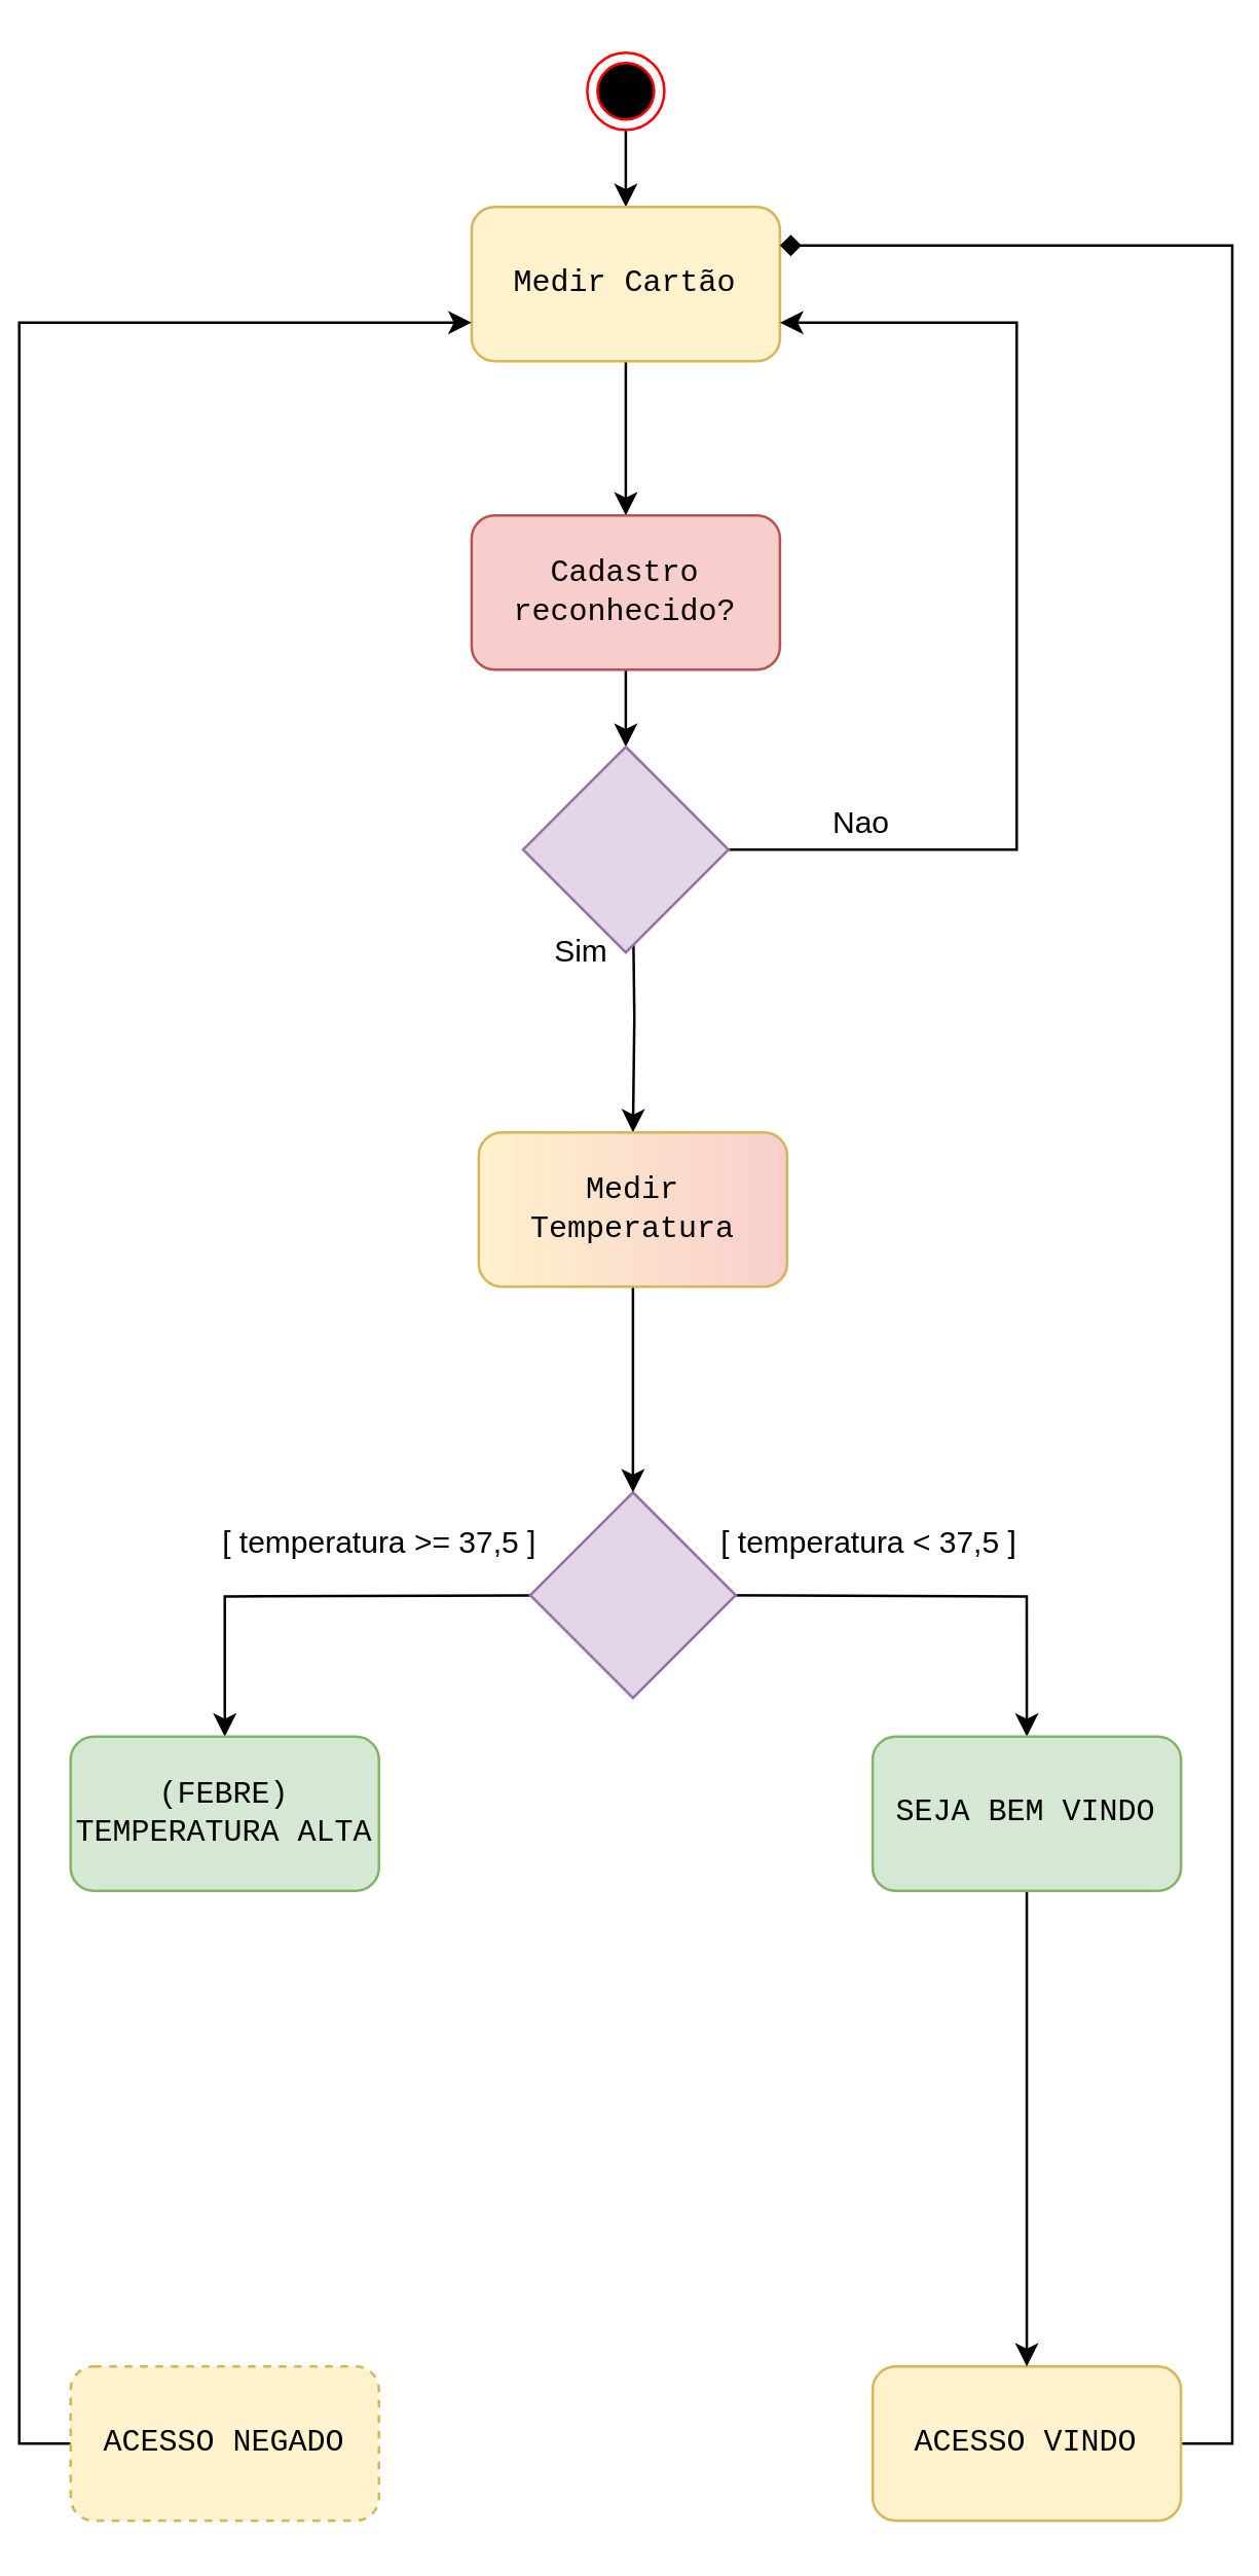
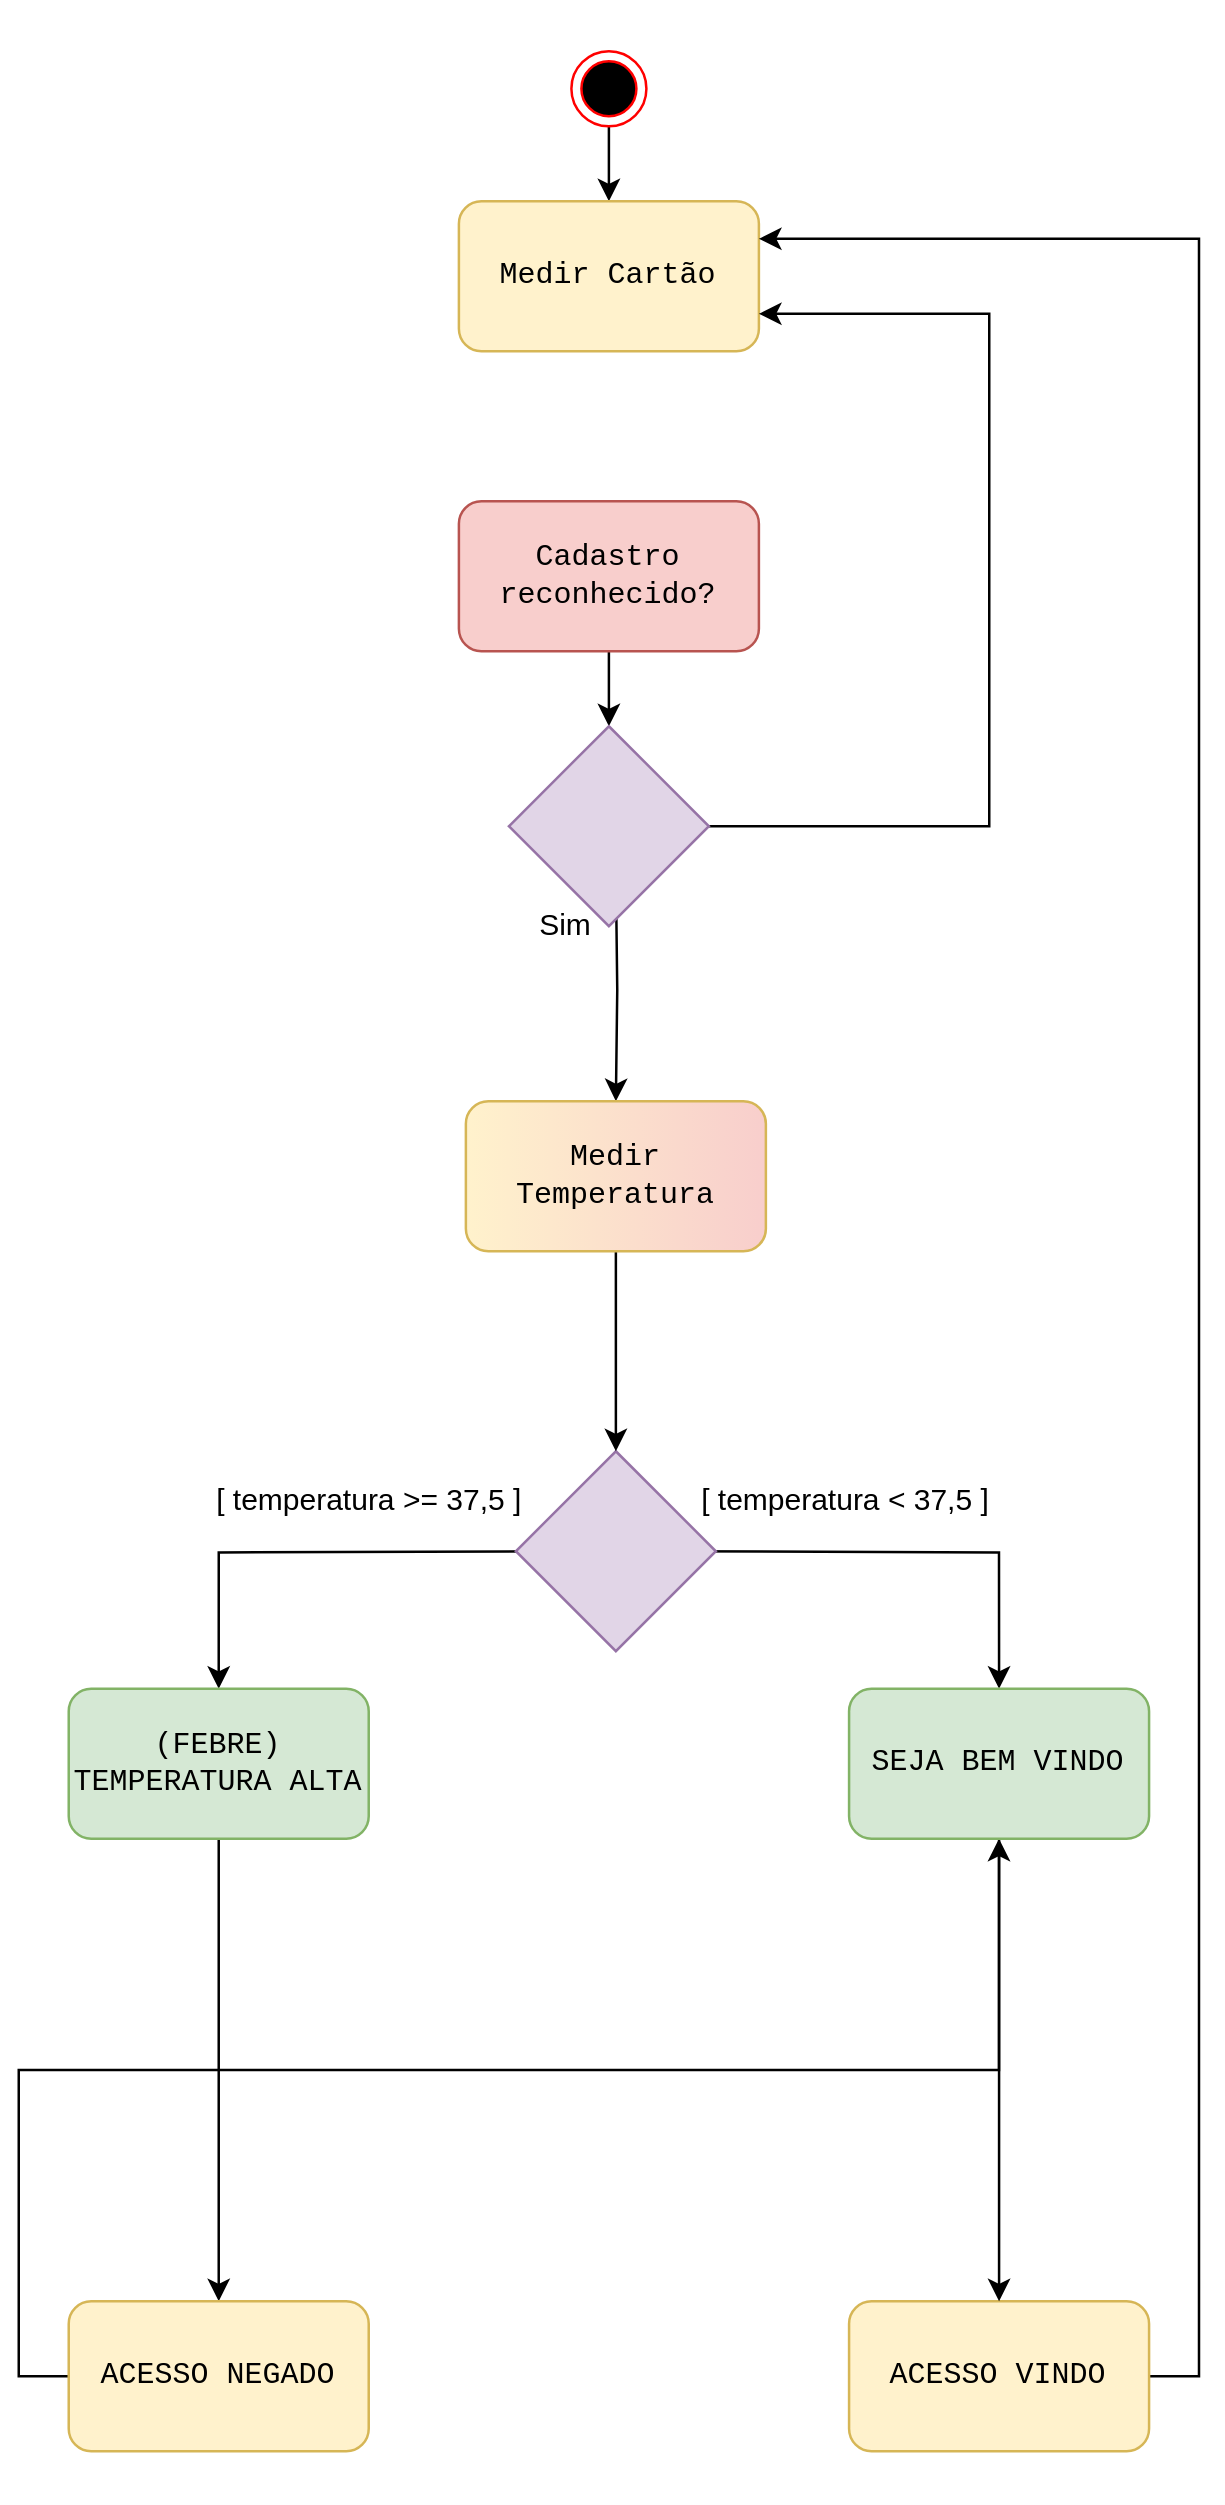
  <mxCell id="0" />
  <mxCell id="1" parent="0" />
  <mxCell id="2" style="edgeStyle=orthogonalEdgeStyle;rounded=0;orthogonalLoop=1;jettySize=auto;html=1;exitX=0.5;exitY=1;exitDx=0;exitDy=0;entryX=0.5;entryY=0;entryDx=0;entryDy=0;" parent="1" source="3" target="5" edge="1"><mxGeometry relative="1" as="geometry" /></mxCell>
  <mxCell id="3" value="" style="ellipse;html=1;shape=endState;fillColor=#000000;strokeColor=#ff0000;labelBackgroundColor=none;fontFamily=Courier New;fontSize=9;align=center;" parent="1" vertex="1"><mxGeometry x="222.06" y="20" width="30" height="30" as="geometry" /></mxCell>
- <mxCell id="4" style="edgeStyle=orthogonalEdgeStyle;rounded=0;orthogonalLoop=1;jettySize=auto;html=1;exitX=0.5;exitY=1;exitDx=0;exitDy=0;entryX=0.5;entryY=0;entryDx=0;entryDy=0;" parent="1" source="5" target="12" edge="1"><mxGeometry relative="1" as="geometry" /></mxCell>
  <mxCell id="5" value="Medir Cartão" style="rounded=1;whiteSpace=wrap;html=1;labelBackgroundColor=none;fontFamily=Courier New;align=center;fillColor=#fff2cc;strokeColor=#d6b656;" parent="1" vertex="1"><mxGeometry x="177.06" y="80" width="120" height="60" as="geometry" /></mxCell>
  <mxCell id="6" style="edgeStyle=orthogonalEdgeStyle;rounded=0;orthogonalLoop=1;jettySize=auto;html=1;exitX=0;exitY=0.5;exitDx=0;exitDy=0;entryX=0.5;entryY=0;entryDx=0;entryDy=0;" parent="1" target="10" edge="1"><mxGeometry relative="1" as="geometry"><mxPoint x="210.99" y="620" as="sourcePoint" /></mxGeometry></mxCell>
  <mxCell id="7" style="edgeStyle=orthogonalEdgeStyle;rounded=0;orthogonalLoop=1;jettySize=auto;html=1;exitX=1;exitY=0.5;exitDx=0;exitDy=0;entryX=0.5;entryY=0;entryDx=0;entryDy=0;" parent="1" target="27" edge="1"><mxGeometry relative="1" as="geometry"><mxPoint x="260.99" y="620" as="sourcePoint" /><mxPoint x="397.13" y="665" as="targetPoint" /></mxGeometry></mxCell>
  <mxCell id="8" value="" style="rhombus;whiteSpace=wrap;html=1;labelBackgroundColor=none;fontFamily=Courier New;align=center;fillColor=#e1d5e7;strokeColor=#9673a6;" parent="1" vertex="1"><mxGeometry x="199.85" y="580" width="80" height="80" as="geometry" /></mxCell>
+ <mxCell id="9" style="edgeStyle=orthogonalEdgeStyle;rounded=0;orthogonalLoop=1;jettySize=auto;html=1;exitX=0.5;exitY=1;exitDx=0;exitDy=0;entryX=0.5;entryY=0;entryDx=0;entryDy=0;" parent="1" source="10" target="23" edge="1"><mxGeometry relative="1" as="geometry" /></mxCell>
  <mxCell id="10" value="(FEBRE)&lt;br&gt;TEMPERATURA ALTA" style="rounded=1;whiteSpace=wrap;html=1;labelBackgroundColor=none;fontFamily=Courier New;align=center;fillColor=#d5e8d4;strokeColor=#82b366;" parent="1" vertex="1"><mxGeometry x="20.99" y="675" width="120" height="60" as="geometry" /></mxCell>
  <mxCell id="11" style="edgeStyle=orthogonalEdgeStyle;rounded=0;orthogonalLoop=1;jettySize=auto;html=1;exitX=0.5;exitY=1;exitDx=0;exitDy=0;entryX=0.5;entryY=0;entryDx=0;entryDy=0;" parent="1" source="12" target="15" edge="1"><mxGeometry relative="1" as="geometry" /></mxCell>
  <mxCell id="12" value="Cadastro reconhecido?" style="rounded=1;whiteSpace=wrap;html=1;labelBackgroundColor=none;fontFamily=Courier New;align=center;fillColor=#f8cecc;strokeColor=#b85450;" parent="1" vertex="1"><mxGeometry x="177.06" y="200" width="120" height="60" as="geometry" /></mxCell>
  <mxCell id="13" style="edgeStyle=orthogonalEdgeStyle;rounded=0;orthogonalLoop=1;jettySize=auto;html=1;exitX=0.5;exitY=1;exitDx=0;exitDy=0;entryX=0.5;entryY=0;entryDx=0;entryDy=0;" parent="1" target="19" edge="1"><mxGeometry relative="1" as="geometry"><mxPoint x="239.85" y="350" as="sourcePoint" /><mxPoint x="239.85" y="420" as="targetPoint" /></mxGeometry></mxCell>
  <mxCell id="14" style="edgeStyle=orthogonalEdgeStyle;rounded=0;orthogonalLoop=1;jettySize=auto;html=1;exitX=1;exitY=0.5;exitDx=0;exitDy=0;entryX=1;entryY=0.75;entryDx=0;entryDy=0;" parent="1" source="15" target="5" edge="1"><mxGeometry relative="1" as="geometry"><Array as="points"><mxPoint x="389.2" y="330" /><mxPoint x="389.2" y="125" /></Array></mxGeometry></mxCell>
  <mxCell id="15" value="" style="rhombus;whiteSpace=wrap;html=1;labelBackgroundColor=none;fontFamily=Courier New;align=center;fillColor=#e1d5e7;strokeColor=#9673a6;" parent="1" vertex="1"><mxGeometry x="197.06" y="290" width="80" height="80" as="geometry" /></mxCell>
  <mxCell id="16" value="Sim" style="text;html=1;strokeColor=none;fillColor=none;align=center;verticalAlign=middle;whiteSpace=wrap;rounded=0;" parent="1" vertex="1"><mxGeometry x="199.85" y="360" width="40" height="20" as="geometry" /></mxCell>
- <mxCell id="17" value="Nao" style="text;html=1;strokeColor=none;fillColor=none;align=center;verticalAlign=middle;whiteSpace=wrap;rounded=0;" parent="1" vertex="1"><mxGeometry x="309.2" y="310" width="40" height="20" as="geometry" /></mxCell>
  <mxCell id="18" style="edgeStyle=orthogonalEdgeStyle;rounded=0;orthogonalLoop=1;jettySize=auto;html=1;exitX=0.5;exitY=1;exitDx=0;exitDy=0;entryX=0.5;entryY=0;entryDx=0;entryDy=0;" parent="1" source="19" target="8" edge="1"><mxGeometry relative="1" as="geometry" /></mxCell>
  <mxCell id="19" value="Medir Temperatura" style="rounded=1;whiteSpace=wrap;html=1;labelBackgroundColor=none;fontFamily=Courier New;align=center;strokeColor=#d6b656;gradientDirection=east;fillColor=#fff2cc;gradientColor=#F8CECC;" parent="1" vertex="1"><mxGeometry x="179.85" y="440" width="120" height="60" as="geometry" /></mxCell>
  <mxCell id="20" value="[ temperatura &amp;gt;= 37,5 ]" style="text;html=1;strokeColor=none;fillColor=none;align=center;verticalAlign=middle;whiteSpace=wrap;rounded=0;" parent="1" vertex="1"><mxGeometry x="72" y="590" width="138.99" height="20" as="geometry" /></mxCell>
  <mxCell id="21" value="[ temperatura &amp;lt; 37,5 ]" style="text;html=1;strokeColor=none;fillColor=none;align=center;verticalAlign=middle;whiteSpace=wrap;rounded=0;" parent="1" vertex="1"><mxGeometry x="270.92" y="590" width="122.14" height="20" as="geometry" /></mxCell>
- <mxCell id="22" style="edgeStyle=orthogonalEdgeStyle;rounded=0;orthogonalLoop=1;jettySize=auto;html=1;exitX=0;exitY=0.5;exitDx=0;exitDy=0;entryX=0;entryY=0.75;entryDx=0;entryDy=0;" parent="1" source="23" target="5" edge="1"><mxGeometry relative="1" as="geometry" /></mxCell>
- <mxCell id="23" value="ACESSO NEGADO" style="rounded=1;whiteSpace=wrap;html=1;labelBackgroundColor=none;fontFamily=Courier New;align=center;fillColor=#fff2cc;strokeColor=#d6b656;dashed=1;" parent="1" vertex="1"><mxGeometry x="20.99" y="920" width="120" height="60" as="geometry" /></mxCell>
- <mxCell id="24" style="edgeStyle=orthogonalEdgeStyle;rounded=0;orthogonalLoop=1;jettySize=auto;html=1;exitX=1;exitY=0.5;exitDx=0;exitDy=0;entryX=1;entryY=0.25;entryDx=0;entryDy=0;endArrow=diamond;" parent="1" source="25" target="5" edge="1"><mxGeometry relative="1" as="geometry" /></mxCell>
+ <mxCell id="22" style="edgeStyle=orthogonalEdgeStyle;rounded=0;orthogonalLoop=1;jettySize=auto;html=1;exitX=0;exitY=0.5;exitDx=0;exitDy=0;" parent="1" source="23" target="27" edge="1"><mxGeometry relative="1" as="geometry" /></mxCell>
+ <mxCell id="23" value="ACESSO NEGADO" style="rounded=1;whiteSpace=wrap;html=1;labelBackgroundColor=none;fontFamily=Courier New;align=center;fillColor=#fff2cc;strokeColor=#d6b656;" parent="1" vertex="1"><mxGeometry x="20.99" y="920" width="120" height="60" as="geometry" /></mxCell>
+ <mxCell id="24" style="edgeStyle=orthogonalEdgeStyle;rounded=0;orthogonalLoop=1;jettySize=auto;html=1;exitX=1;exitY=0.5;exitDx=0;exitDy=0;entryX=1;entryY=0.25;entryDx=0;entryDy=0;" parent="1" source="25" target="5" edge="1"><mxGeometry relative="1" as="geometry" /></mxCell>
  <mxCell id="25" value="ACESSO VINDO" style="rounded=1;whiteSpace=wrap;html=1;labelBackgroundColor=none;fontFamily=Courier New;align=center;fillColor=#fff2cc;strokeColor=#d6b656;" parent="1" vertex="1"><mxGeometry x="333.13" y="920" width="120" height="60" as="geometry" /></mxCell>
  <mxCell id="26" style="edgeStyle=orthogonalEdgeStyle;rounded=0;orthogonalLoop=1;jettySize=auto;html=1;exitX=0.5;exitY=1;exitDx=0;exitDy=0;entryX=0.5;entryY=0;entryDx=0;entryDy=0;" parent="1" source="27" target="25" edge="1"><mxGeometry relative="1" as="geometry" /></mxCell>
  <mxCell id="27" value="SEJA BEM VINDO" style="rounded=1;whiteSpace=wrap;html=1;labelBackgroundColor=none;fontFamily=Courier New;align=center;fillColor=#d5e8d4;strokeColor=#82b366;" parent="1" vertex="1"><mxGeometry x="333.13" y="675" width="120" height="60" as="geometry" /></mxCell>
